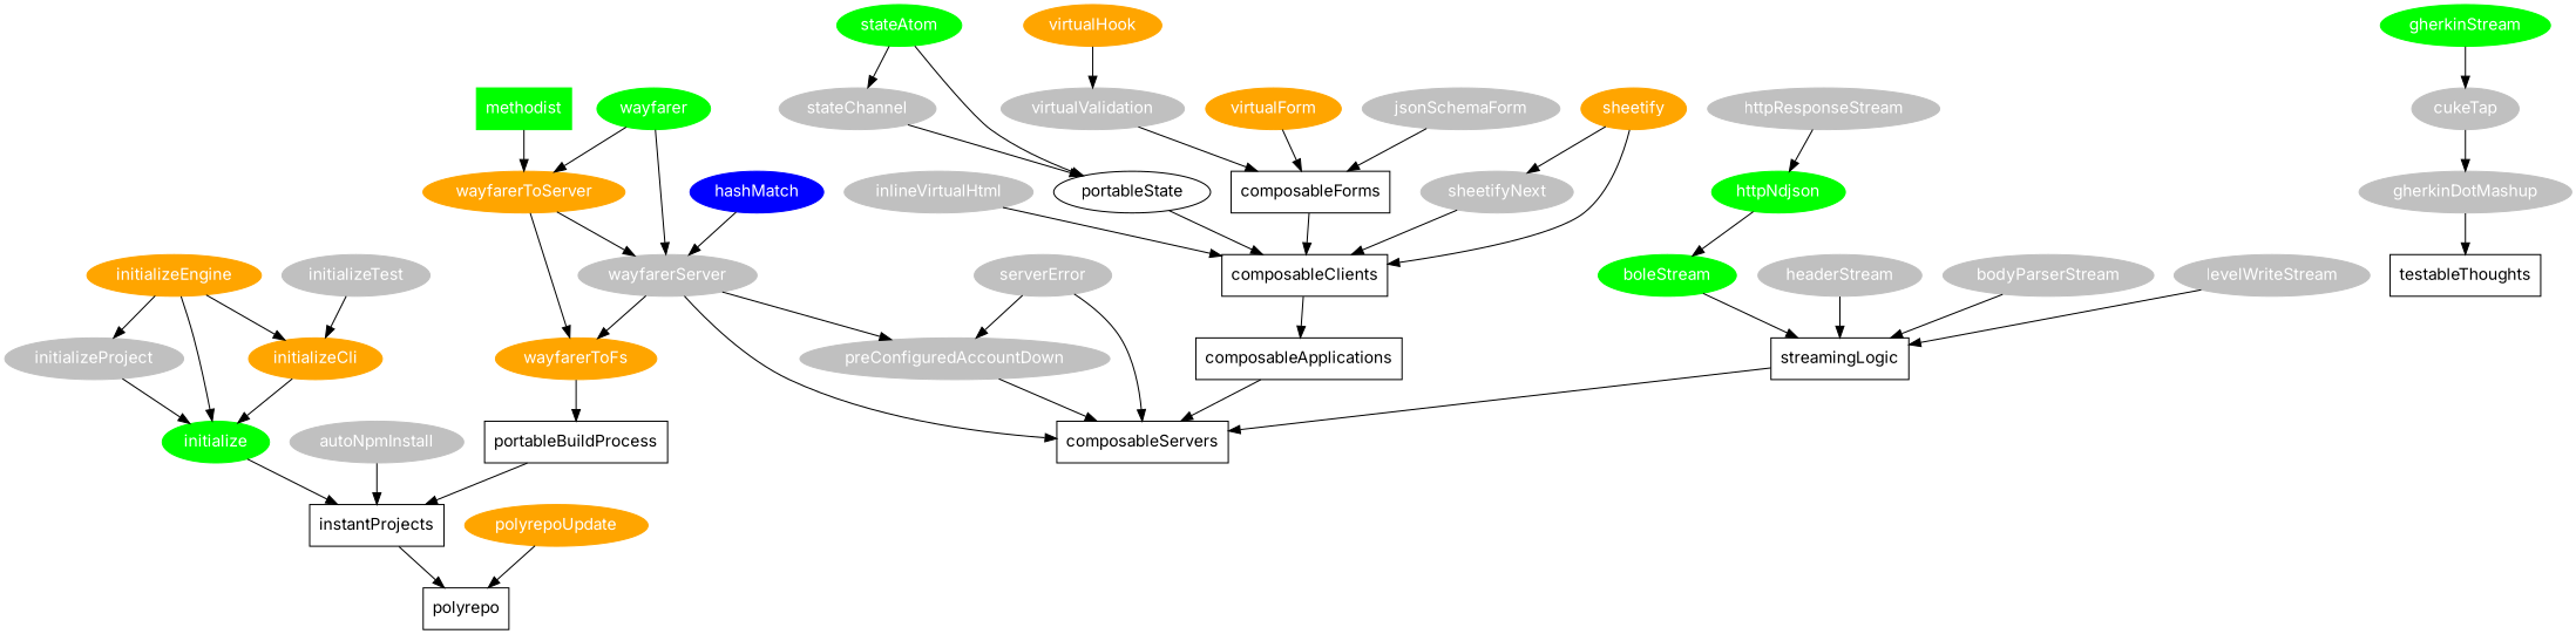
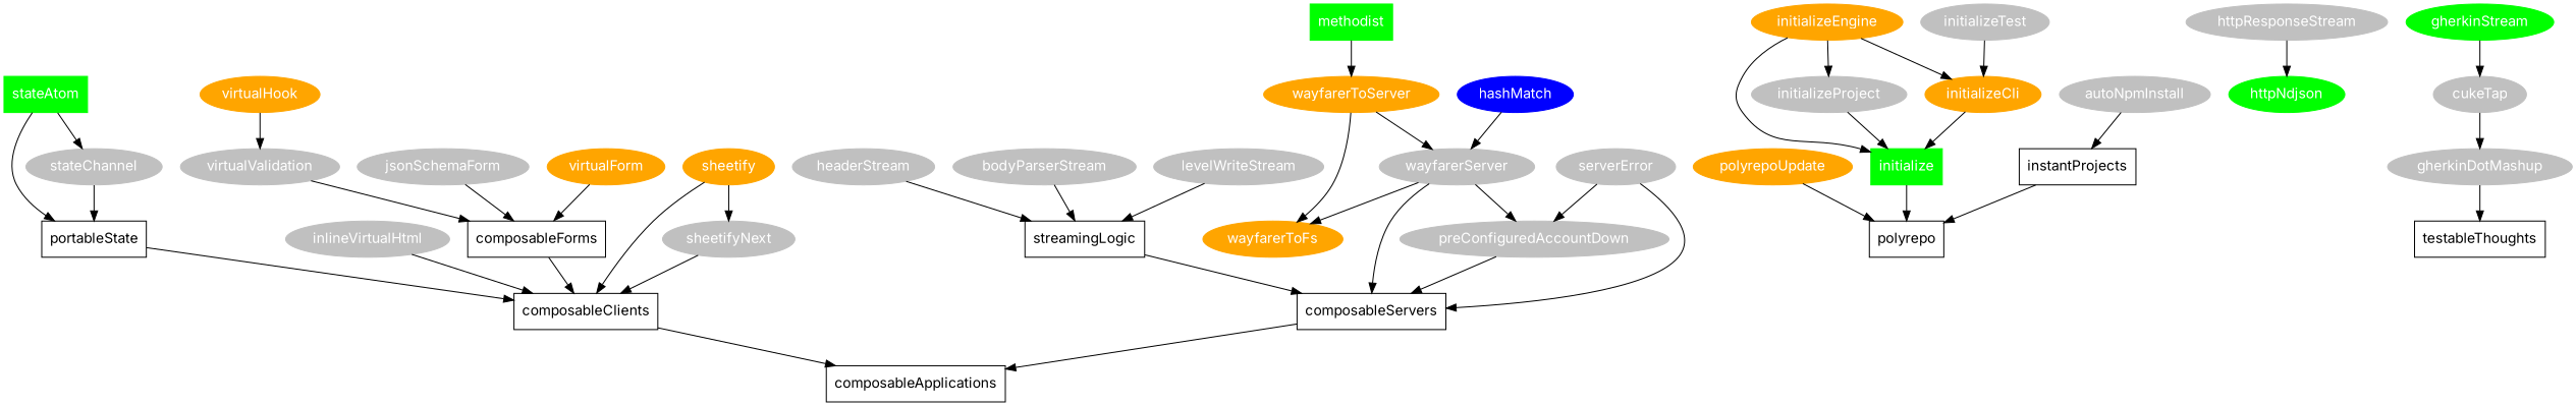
  digraph {
    fontname=Inter
    node [color=gray fontcolor=white fontname=Inter style=filled]
    edge [fontname=Inter]
    hashMatch [color=blue]
    wayfarerServer
    wayfarerToFs [color=orange]
    preConfiguredAccountDown
    composableServers [shape=box color="" fontcolor="" style=""]
    methodist [color=green shape=box]
    wayfarerToServer [color=orange]
-   wayfarer [color=green]
-   portableBuildProcess [shape=box color="" fontcolor="" style=""]
    instantProjects [shape=box color="" fontcolor="" style=""]
    composableApplications [shape=box color="" fontcolor="" style=""]
    streamingLogic [shape=box color="" fontcolor="" style=""]
    bodyParserStream
    levelWriteStream
-   boleStream [color=green]
    httpNdjson [color=green]
    httpResponseStream
    serverError
    headerStream
    gherkinStream [color=green]
    cukeTap
    gherkinDotMashup
    testableThoughts [shape=box color="" fontcolor="" style=""]
    autoNpmInstall
    polyrepo [shape=box color="" fontcolor="" style=""]
    polyrepoUpdate [color=orange]
-   initialize [color=green]
+   initialize [color=green shape=box]
    initializeEngine [color=orange]
    initializeCli [color=orange]
    initializeProject
    initializeTest
-   stateAtom [color=green]
+   stateAtom [color=green shape=box]
    stateChannel
-   portableState [shape=ellipse color="" fontcolor="" style=""]
+   portableState [shape=box color="" fontcolor="" style=""]
    composableClients [shape=box color="" fontcolor="" style=""]
    virtualHook [color=orange]
    virtualValidation
    composableForms [shape=box color="" fontcolor="" style=""]
    virtualForm [color=orange]
    jsonSchemaForm
    sheetify [color=orange]
    sheetifyNext
    inlineVirtualHtml
    hashMatch -> wayfarerServer
    wayfarerServer -> wayfarerToFs
    wayfarerServer -> preConfiguredAccountDown
    wayfarerServer -> composableServers
-   wayfarerToFs -> portableBuildProcess
    preConfiguredAccountDown -> composableServers
-   composableApplications -> composableServers
+   composableServers -> composableApplications
    methodist -> wayfarerToServer
    wayfarerToServer -> wayfarerServer
    wayfarerToServer -> wayfarerToFs
-   wayfarer -> wayfarerServer
-   wayfarer -> wayfarerToServer
-   portableBuildProcess -> instantProjects
    instantProjects -> polyrepo
    streamingLogic -> composableServers
    bodyParserStream -> streamingLogic
    levelWriteStream -> streamingLogic
-   boleStream -> streamingLogic
-   httpNdjson -> boleStream
    httpResponseStream -> httpNdjson
    serverError -> preConfiguredAccountDown
    serverError -> composableServers
    headerStream -> streamingLogic
    gherkinStream -> cukeTap
    cukeTap -> gherkinDotMashup
    gherkinDotMashup -> testableThoughts
    autoNpmInstall -> instantProjects
    polyrepoUpdate -> polyrepo
-   initialize -> instantProjects
+   initialize -> polyrepo
    initializeEngine -> initialize
    initializeEngine -> initializeCli
    initializeEngine -> initializeProject
    initializeCli -> initialize
    initializeProject -> initialize
    initializeTest -> initializeCli
    stateAtom -> stateChannel
    stateAtom -> portableState
    stateChannel -> portableState
    portableState -> composableClients
    composableClients -> composableApplications
    virtualHook -> virtualValidation
    virtualValidation -> composableForms
    composableForms -> composableClients
    virtualForm -> composableForms
    jsonSchemaForm -> composableForms
    sheetify -> composableClients
    sheetify -> sheetifyNext
    sheetifyNext -> composableClients
    inlineVirtualHtml -> composableClients
  }
